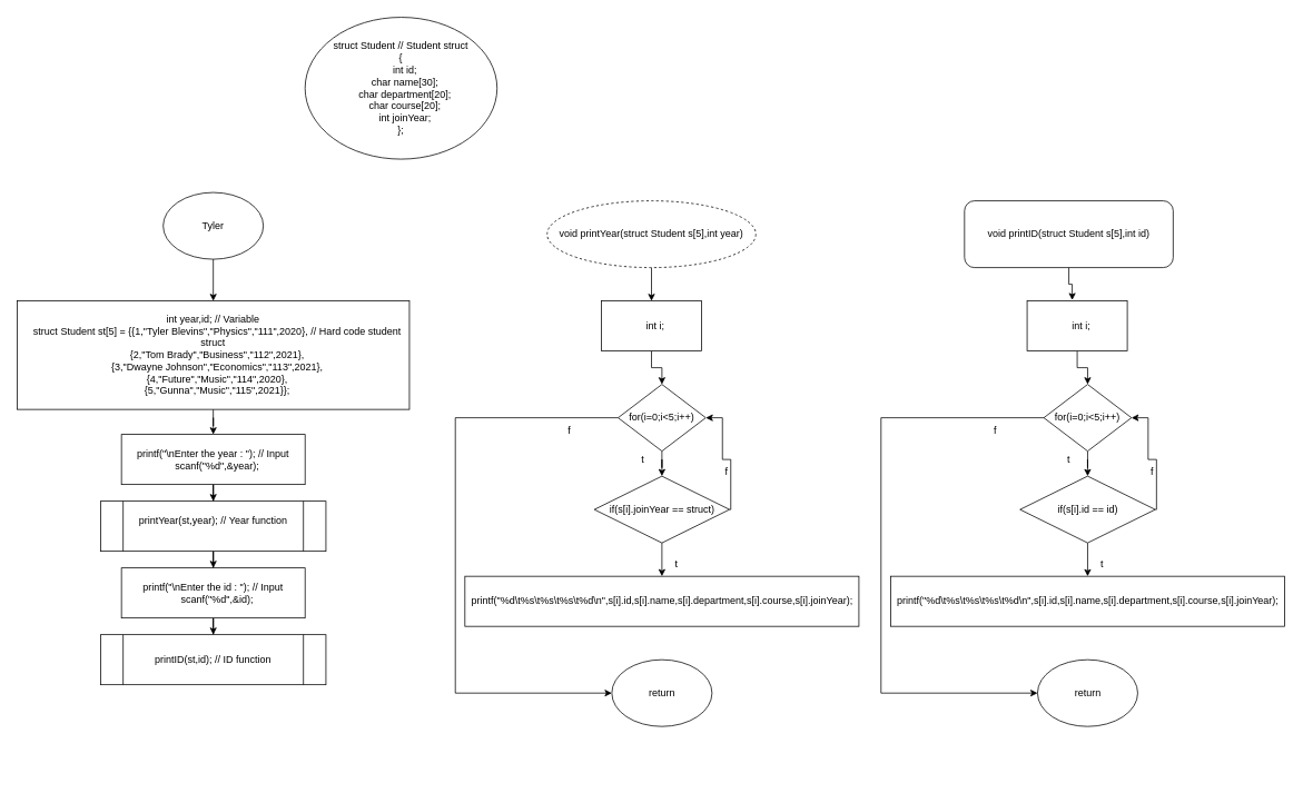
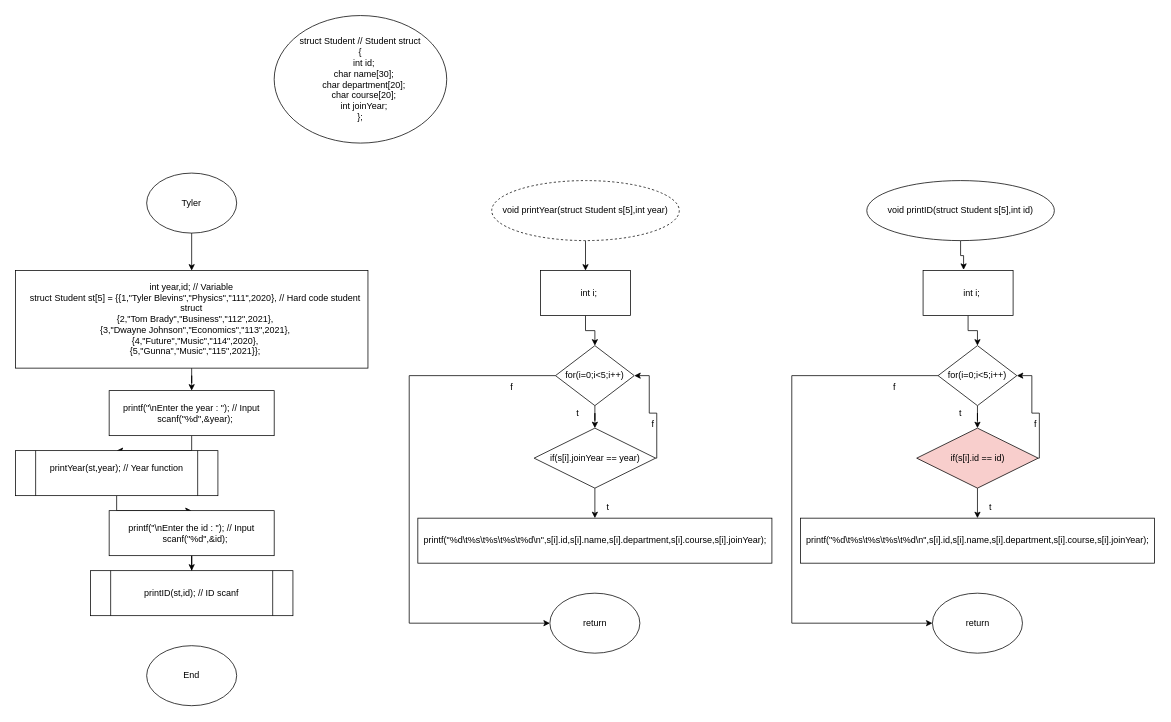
  <mxCell id="0" />
  <mxCell id="1" parent="0" />
  <mxCell id="2" value="&lt;div&gt;struct Student // Student struct&lt;/div&gt;&lt;div&gt;{&lt;/div&gt;&lt;div&gt;&amp;nbsp; &amp;nbsp;int id;&lt;/div&gt;&lt;div&gt;&amp;nbsp; &amp;nbsp;char name[30];&lt;/div&gt;&lt;div&gt;&amp;nbsp; &amp;nbsp;char department[20];&lt;/div&gt;&lt;div&gt;&amp;nbsp; &amp;nbsp;char course[20];&lt;/div&gt;&lt;div&gt;&amp;nbsp; &amp;nbsp;int joinYear;&lt;/div&gt;&lt;div&gt;};&lt;/div&gt;" style="ellipse;whiteSpace=wrap;html=1;" vertex="1" parent="1"><mxGeometry x="365" y="20" width="230" height="170" as="geometry" /></mxCell>
  <mxCell id="3" style="edgeStyle=orthogonalEdgeStyle;rounded=0;orthogonalLoop=1;jettySize=auto;html=1;entryX=0.5;entryY=0;entryDx=0;entryDy=0;" edge="1" parent="1" source="4" target="20"><mxGeometry relative="1" as="geometry" /></mxCell>
  <mxCell id="4" value="void printYear(struct Student s[5],int year)" style="ellipse;whiteSpace=wrap;html=1;dashed=1;" vertex="1" parent="1"><mxGeometry x="655" y="240" width="250" height="80" as="geometry" /></mxCell>
  <mxCell id="5" style="edgeStyle=orthogonalEdgeStyle;rounded=0;orthogonalLoop=1;jettySize=auto;html=1;entryX=0.45;entryY=-0.017;entryDx=0;entryDy=0;entryPerimeter=0;" edge="1" parent="1" source="6" target="34"><mxGeometry relative="1" as="geometry" /></mxCell>
- <mxCell id="6" value="void printID(struct Student s[5],int id)" style="whiteSpace=wrap;html=1;rounded=1;" vertex="1" parent="1"><mxGeometry x="1155" y="240" width="250" height="80" as="geometry" /></mxCell>
+ <mxCell id="6" value="void printID(struct Student s[5],int id)" style="ellipse;whiteSpace=wrap;html=1;" vertex="1" parent="1"><mxGeometry x="1155" y="240" width="250" height="80" as="geometry" /></mxCell>
  <mxCell id="7" style="edgeStyle=orthogonalEdgeStyle;rounded=0;orthogonalLoop=1;jettySize=auto;html=1;entryX=0.5;entryY=0;entryDx=0;entryDy=0;" edge="1" parent="1" source="8" target="10"><mxGeometry relative="1" as="geometry" /></mxCell>
  <mxCell id="8" value="Tyler" style="ellipse;whiteSpace=wrap;html=1;" vertex="1" parent="1"><mxGeometry x="195" y="230" width="120" height="80" as="geometry" /></mxCell>
  <mxCell id="9" style="edgeStyle=orthogonalEdgeStyle;rounded=0;orthogonalLoop=1;jettySize=auto;html=1;entryX=0.5;entryY=0;entryDx=0;entryDy=0;" edge="1" parent="1" source="10" target="12"><mxGeometry relative="1" as="geometry" /></mxCell>
  <mxCell id="10" value="int year,id; // Variable&#10;   struct Student st[5] = {{1,&quot;Tyler Blevins&quot;,&quot;Physics&quot;,&quot;111&quot;,2020}, // Hard code student struct&#10;   {2,&quot;Tom Brady&quot;,&quot;Business&quot;,&quot;112&quot;,2021},&#10;   {3,&quot;Dwayne Johnson&quot;,&quot;Economics&quot;,&quot;113&quot;,2021},&#10;   {4,&quot;Future&quot;,&quot;Music&quot;,&quot;114&quot;,2020},&#10;   {5,&quot;Gunna&quot;,&quot;Music&quot;,&quot;115&quot;,2021}};" style="rounded=0;whiteSpace=wrap;html=1;" vertex="1" parent="1"><mxGeometry x="20" y="360" width="470" height="130" as="geometry" /></mxCell>
  <mxCell id="11" style="edgeStyle=orthogonalEdgeStyle;rounded=0;orthogonalLoop=1;jettySize=auto;html=1;entryX=0.5;entryY=0;entryDx=0;entryDy=0;" edge="1" parent="1" source="12" target="14"><mxGeometry relative="1" as="geometry" /></mxCell>
  <mxCell id="12" value="printf(&quot;\nEnter the year : &quot;); // Input&#10;   scanf(&quot;%d&quot;,&amp;year);" style="rounded=0;whiteSpace=wrap;html=1;" vertex="1" parent="1"><mxGeometry x="145" y="520" width="220" height="60" as="geometry" /></mxCell>
  <mxCell id="13" style="edgeStyle=orthogonalEdgeStyle;rounded=0;orthogonalLoop=1;jettySize=auto;html=1;entryX=0.5;entryY=0;entryDx=0;entryDy=0;" edge="1" parent="1" source="14" target="16"><mxGeometry relative="1" as="geometry" /></mxCell>
- <mxCell id="14" value="&lt;div&gt;printYear(st,year); // Year function&lt;/div&gt;&lt;div&gt;&amp;nbsp;&amp;nbsp;&lt;/div&gt;" style="shape=process;whiteSpace=wrap;html=1;backgroundOutline=1;" vertex="1" parent="1"><mxGeometry x="120" y="600" width="270" height="60" as="geometry" /></mxCell>
+ <mxCell id="14" value="&lt;div&gt;printYear(st,year); // Year function&lt;/div&gt;&lt;div&gt;&amp;nbsp;&amp;nbsp;&lt;/div&gt;" style="shape=process;whiteSpace=wrap;html=1;backgroundOutline=1;" vertex="1" parent="1"><mxGeometry x="20" y="600" width="270" height="60" as="geometry" /></mxCell>
  <mxCell id="15" style="edgeStyle=orthogonalEdgeStyle;rounded=0;orthogonalLoop=1;jettySize=auto;html=1;entryX=0.5;entryY=0;entryDx=0;entryDy=0;" edge="1" parent="1" source="16" target="17"><mxGeometry relative="1" as="geometry" /></mxCell>
  <mxCell id="16" value="&lt;div&gt;printf(&quot;\nEnter the id : &quot;); // Input&lt;/div&gt;&lt;div&gt;&amp;nbsp; &amp;nbsp;scanf(&quot;%d&quot;,&amp;amp;id);&lt;/div&gt;" style="rounded=0;whiteSpace=wrap;html=1;" vertex="1" parent="1"><mxGeometry x="145" y="680" width="220" height="60" as="geometry" /></mxCell>
- <mxCell id="17" value="printID(st,id); // ID function" style="shape=process;whiteSpace=wrap;html=1;backgroundOutline=1;" vertex="1" parent="1"><mxGeometry x="120" y="760" width="270" height="60" as="geometry" /></mxCell>
+ <mxCell id="17" value="printID(st,id); // ID scanf" style="shape=process;whiteSpace=wrap;html=1;backgroundOutline=1;" vertex="1" parent="1"><mxGeometry x="120" y="760" width="270" height="60" as="geometry" /></mxCell>
+ <mxCell id="18" value="End" style="ellipse;whiteSpace=wrap;html=1;" vertex="1" parent="1"><mxGeometry x="195" y="860" width="120" height="80" as="geometry" /></mxCell>
  <mxCell id="19" style="edgeStyle=orthogonalEdgeStyle;rounded=0;orthogonalLoop=1;jettySize=auto;html=1;entryX=0.5;entryY=0;entryDx=0;entryDy=0;" edge="1" parent="1" source="20" target="23"><mxGeometry relative="1" as="geometry" /></mxCell>
  <mxCell id="20" value="&amp;nbsp; &amp;nbsp;int i;" style="rounded=0;whiteSpace=wrap;html=1;" vertex="1" parent="1"><mxGeometry x="720" y="360" width="120" height="60" as="geometry" /></mxCell>
  <mxCell id="21" style="edgeStyle=orthogonalEdgeStyle;rounded=0;orthogonalLoop=1;jettySize=auto;html=1;entryX=0.5;entryY=0;entryDx=0;entryDy=0;" edge="1" parent="1" source="23" target="26"><mxGeometry relative="1" as="geometry" /></mxCell>
  <mxCell id="22" style="edgeStyle=orthogonalEdgeStyle;rounded=0;orthogonalLoop=1;jettySize=auto;html=1;exitX=0;exitY=0.5;exitDx=0;exitDy=0;entryX=0;entryY=0.5;entryDx=0;entryDy=0;" edge="1" parent="1" source="23" target="28"><mxGeometry relative="1" as="geometry"><Array as="points"><mxPoint x="545" y="500" /><mxPoint x="545" y="830" /></Array></mxGeometry></mxCell>
  <mxCell id="23" value="for(i=0;i&amp;lt;5;i++)" style="rhombus;whiteSpace=wrap;html=1;" vertex="1" parent="1"><mxGeometry x="740" y="460" width="105" height="80" as="geometry" /></mxCell>
  <mxCell id="24" style="edgeStyle=orthogonalEdgeStyle;rounded=0;orthogonalLoop=1;jettySize=auto;html=1;entryX=0.5;entryY=0;entryDx=0;entryDy=0;" edge="1" parent="1" source="26" target="27"><mxGeometry relative="1" as="geometry" /></mxCell>
  <mxCell id="25" style="edgeStyle=orthogonalEdgeStyle;rounded=0;orthogonalLoop=1;jettySize=auto;html=1;entryX=1;entryY=0.5;entryDx=0;entryDy=0;" edge="1" parent="1" source="26" target="23"><mxGeometry relative="1" as="geometry"><Array as="points"><mxPoint x="875" y="610" /><mxPoint x="875" y="550" /><mxPoint x="865" y="550" /><mxPoint x="865" y="500" /></Array></mxGeometry></mxCell>
- <mxCell id="26" value="if(s[i].joinYear == struct)" style="rhombus;whiteSpace=wrap;html=1;" vertex="1" parent="1"><mxGeometry x="711.5" y="570" width="162" height="80" as="geometry" /></mxCell>
+ <mxCell id="26" value="if(s[i].joinYear == year)" style="rhombus;whiteSpace=wrap;html=1;" vertex="1" parent="1"><mxGeometry x="711.5" y="570" width="162" height="80" as="geometry" /></mxCell>
  <mxCell id="27" value="printf(&quot;%d\t%s\t%s\t%s\t%d\n&quot;,s[i].id,s[i].name,s[i].department,s[i].course,s[i].joinYear);" style="rounded=0;whiteSpace=wrap;html=1;" vertex="1" parent="1"><mxGeometry x="556.5" y="690" width="472" height="60" as="geometry" /></mxCell>
  <mxCell id="28" value="return" style="ellipse;whiteSpace=wrap;html=1;" vertex="1" parent="1"><mxGeometry x="732.5" y="790" width="120" height="80" as="geometry" /></mxCell>
  <mxCell id="29" value="f" style="text;html=1;strokeColor=none;fillColor=none;align=center;verticalAlign=middle;whiteSpace=wrap;rounded=0;" vertex="1" parent="1"><mxGeometry x="651.5" y="500" width="60" height="30" as="geometry" /></mxCell>
  <mxCell id="30" value="f" style="text;html=1;strokeColor=none;fillColor=none;align=center;verticalAlign=middle;whiteSpace=wrap;rounded=0;" vertex="1" parent="1"><mxGeometry x="840" y="550" width="60" height="30" as="geometry" /></mxCell>
  <mxCell id="31" value="t" style="text;html=1;strokeColor=none;fillColor=none;align=center;verticalAlign=middle;whiteSpace=wrap;rounded=0;" vertex="1" parent="1"><mxGeometry x="740" y="535" width="60" height="30" as="geometry" /></mxCell>
  <mxCell id="32" value="t" style="text;html=1;strokeColor=none;fillColor=none;align=center;verticalAlign=middle;whiteSpace=wrap;rounded=0;" vertex="1" parent="1"><mxGeometry x="780" y="660" width="60" height="30" as="geometry" /></mxCell>
  <mxCell id="33" style="edgeStyle=orthogonalEdgeStyle;rounded=0;orthogonalLoop=1;jettySize=auto;html=1;entryX=0.5;entryY=0;entryDx=0;entryDy=0;" edge="1" parent="1" source="34" target="37"><mxGeometry relative="1" as="geometry" /></mxCell>
  <mxCell id="34" value="&amp;nbsp; &amp;nbsp;int i;" style="rounded=0;whiteSpace=wrap;html=1;" vertex="1" parent="1"><mxGeometry x="1230" y="360" width="120" height="60" as="geometry" /></mxCell>
  <mxCell id="35" style="edgeStyle=orthogonalEdgeStyle;rounded=0;orthogonalLoop=1;jettySize=auto;html=1;entryX=0.5;entryY=0;entryDx=0;entryDy=0;" edge="1" parent="1" source="37" target="40"><mxGeometry relative="1" as="geometry" /></mxCell>
  <mxCell id="36" style="edgeStyle=orthogonalEdgeStyle;rounded=0;orthogonalLoop=1;jettySize=auto;html=1;exitX=0;exitY=0.5;exitDx=0;exitDy=0;entryX=0;entryY=0.5;entryDx=0;entryDy=0;" edge="1" parent="1" source="37" target="42"><mxGeometry relative="1" as="geometry"><Array as="points"><mxPoint x="1055" y="500" /><mxPoint x="1055" y="830" /></Array></mxGeometry></mxCell>
  <mxCell id="37" value="for(i=0;i&amp;lt;5;i++)" style="rhombus;whiteSpace=wrap;html=1;" vertex="1" parent="1"><mxGeometry x="1250" y="460" width="105" height="80" as="geometry" /></mxCell>
  <mxCell id="38" style="edgeStyle=orthogonalEdgeStyle;rounded=0;orthogonalLoop=1;jettySize=auto;html=1;entryX=0.5;entryY=0;entryDx=0;entryDy=0;" edge="1" parent="1" source="40" target="41"><mxGeometry relative="1" as="geometry" /></mxCell>
  <mxCell id="39" style="edgeStyle=orthogonalEdgeStyle;rounded=0;orthogonalLoop=1;jettySize=auto;html=1;entryX=1;entryY=0.5;entryDx=0;entryDy=0;" edge="1" parent="1" source="40" target="37"><mxGeometry relative="1" as="geometry"><Array as="points"><mxPoint x="1385" y="610" /><mxPoint x="1385" y="550" /><mxPoint x="1375" y="550" /><mxPoint x="1375" y="500" /></Array></mxGeometry></mxCell>
- <mxCell id="40" value="if(s[i].id == id)" style="rhombus;whiteSpace=wrap;html=1;" vertex="1" parent="1"><mxGeometry x="1221.5" y="570" width="162" height="80" as="geometry" /></mxCell>
+ <mxCell id="40" value="if(s[i].id == id)" style="rhombus;whiteSpace=wrap;html=1;fillColor=#f8cecc;" vertex="1" parent="1"><mxGeometry x="1221.5" y="570" width="162" height="80" as="geometry" /></mxCell>
  <mxCell id="41" value="printf(&quot;%d\t%s\t%s\t%s\t%d\n&quot;,s[i].id,s[i].name,s[i].department,s[i].course,s[i].joinYear);" style="rounded=0;whiteSpace=wrap;html=1;" vertex="1" parent="1"><mxGeometry x="1066.5" y="690" width="472" height="60" as="geometry" /></mxCell>
  <mxCell id="42" value="return" style="ellipse;whiteSpace=wrap;html=1;" vertex="1" parent="1"><mxGeometry x="1242.5" y="790" width="120" height="80" as="geometry" /></mxCell>
  <mxCell id="43" value="f" style="text;html=1;strokeColor=none;fillColor=none;align=center;verticalAlign=middle;whiteSpace=wrap;rounded=0;" vertex="1" parent="1"><mxGeometry x="1161.5" y="500" width="60" height="30" as="geometry" /></mxCell>
  <mxCell id="44" value="f" style="text;html=1;strokeColor=none;fillColor=none;align=center;verticalAlign=middle;whiteSpace=wrap;rounded=0;" vertex="1" parent="1"><mxGeometry x="1350" y="550" width="60" height="30" as="geometry" /></mxCell>
  <mxCell id="45" value="t" style="text;html=1;strokeColor=none;fillColor=none;align=center;verticalAlign=middle;whiteSpace=wrap;rounded=0;" vertex="1" parent="1"><mxGeometry x="1250" y="535" width="60" height="30" as="geometry" /></mxCell>
  <mxCell id="46" value="t" style="text;html=1;strokeColor=none;fillColor=none;align=center;verticalAlign=middle;whiteSpace=wrap;rounded=0;" vertex="1" parent="1"><mxGeometry x="1290" y="660" width="60" height="30" as="geometry" /></mxCell>
